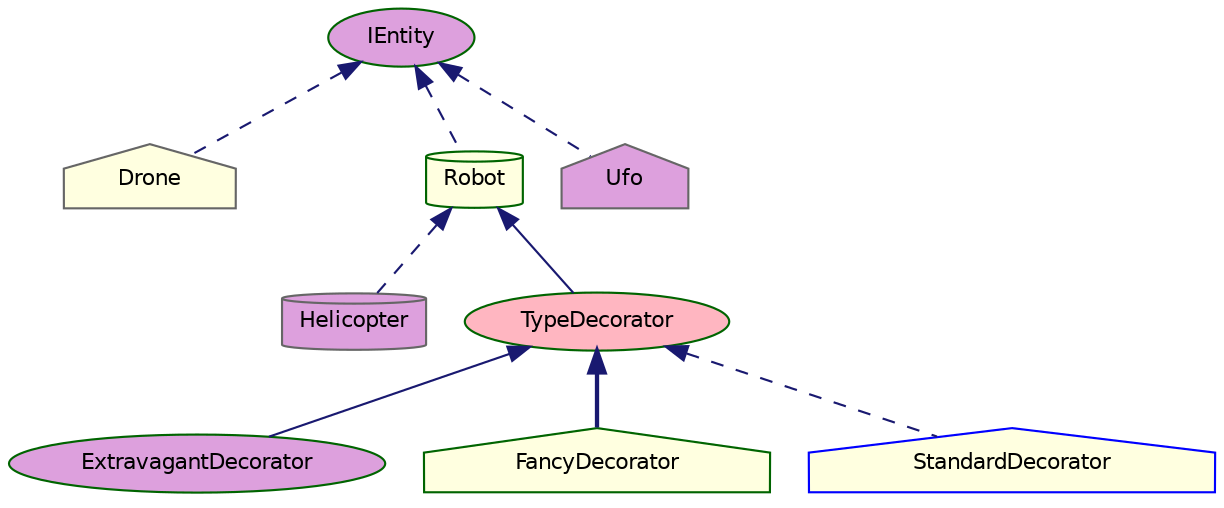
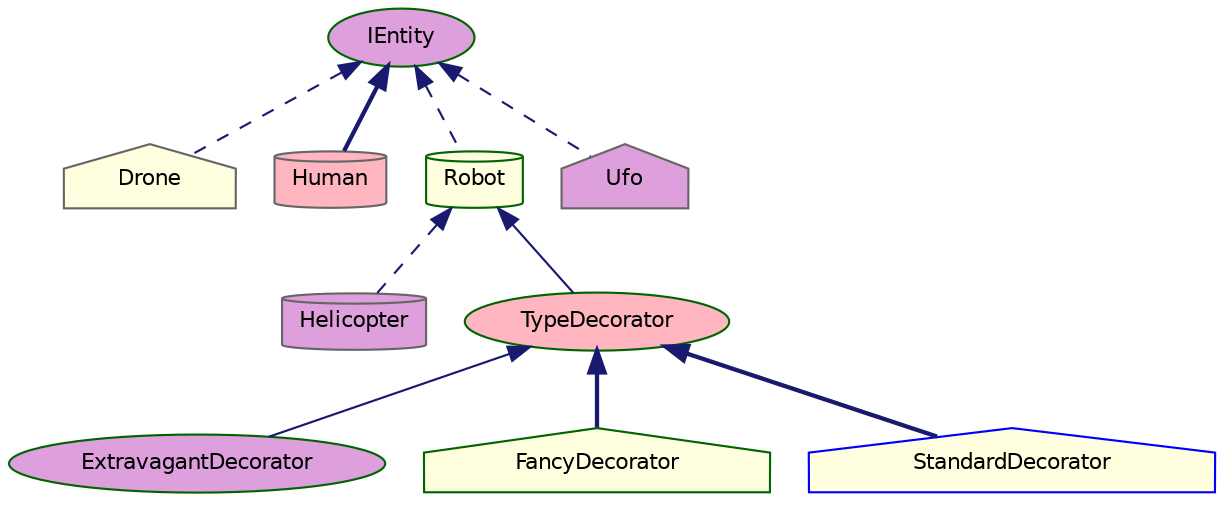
  digraph {
    node [color=darkgreen fillcolor=plum fontname=Helvetica fontsize=10 shape=house style=filled]
    edge [color=midnightblue dir=back fontname=Helvetica fontsize=10 labelfontname=Helvetica labelfontsize=10 style=dashed]
    n1 [fontcolor=black height=0.2 label=IEntity shape=ellipse width=0.4]
    n2 [color=gray40 fillcolor=lightyellow height=0.2 label=Drone width=0.4]
+   n3 [color=gray40 fillcolor=lightpink height=0.2 label=Human shape=cylinder width=0.4]
    n4 [fillcolor=lightyellow height=0.2 label=Robot shape=cylinder width=0.4]
    n5 [color=gray40 height=0.2 label=Ufo width=0.4]
    n6 [color=gray40 height=0.2 label=Helicopter shape=cylinder width=0.4]
    n7 [fillcolor=lightpink height=0.2 label=TypeDecorator shape=ellipse width=0.4]
    n8 [height=0.2 label=ExtravagantDecorator shape=ellipse width=0.4]
    n9 [fillcolor=lightyellow height=0.2 label=FancyDecorator width=0.4]
    n10 [color=blue fillcolor=lightyellow height=0.2 label=StandardDecorator width=0.4]
    n1 -> n2
+   n1 -> n3 [style=bold]
    n1 -> n4
    n1 -> n5
    n4 -> n6
    n4 -> n7 [style=solid]
    n7 -> n8 [style=solid]
    n7 -> n9 [style=bold]
-   n7 -> n10
+   n7 -> n10 [style=bold]
  }
